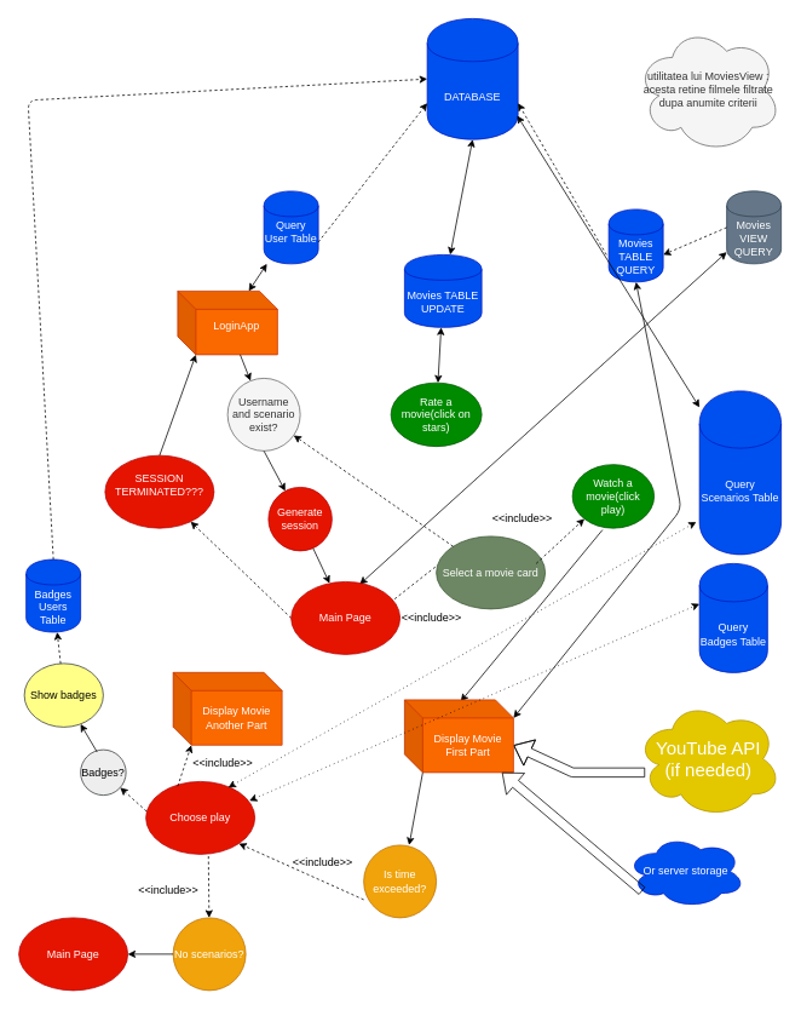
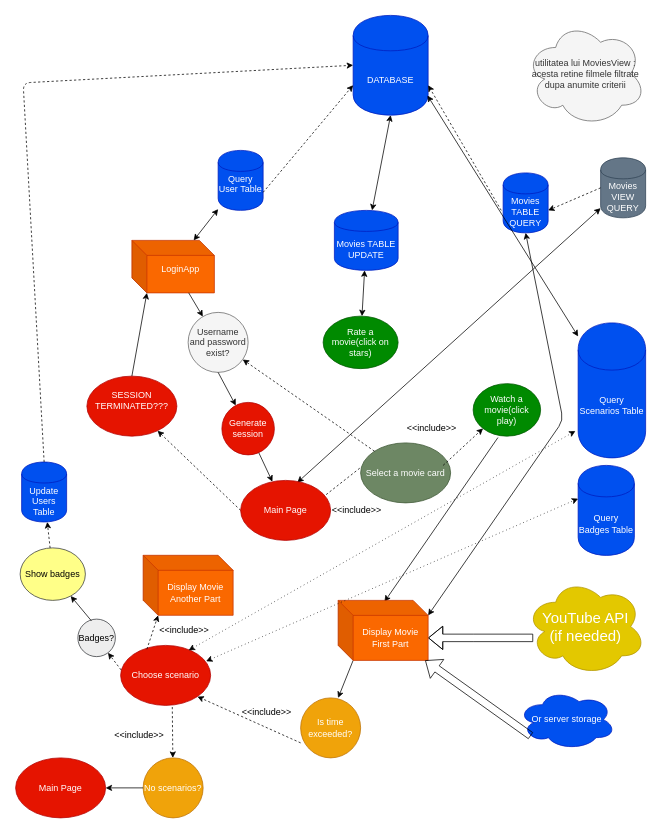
  <mxCell id="0" />
  <mxCell id="1" parent="0" />
- <mxCell id="2" value="LoginApp&lt;br&gt;&lt;br&gt;" style="shape=cube;whiteSpace=wrap;html=1;boundedLbl=1;backgroundOutline=1;darkOpacity=0.05;darkOpacity2=0.1;fillColor=#fa6800;strokeColor=#C73500;fontColor=#ffffff;" parent="1" vertex="1"><mxGeometry x="195" y="320" width="110" height="70" as="geometry" /></mxCell>
+ <mxCell id="2" value="LoginApp&lt;br&gt;&lt;br&gt;" style="shape=cube;whiteSpace=wrap;html=1;boundedLbl=1;backgroundOutline=1;darkOpacity=0.05;darkOpacity2=0.1;fillColor=#fa6800;strokeColor=#C73500;fontColor=#ffffff;" parent="1" vertex="1"><mxGeometry x="175" y="320" width="110" height="70" as="geometry" /></mxCell>
  <mxCell id="3" value="" style="endArrow=classic;startArrow=classic;html=1;" parent="1" source="2" target="4" edge="1"><mxGeometry width="50" height="50" relative="1" as="geometry"><mxPoint x="40" y="440" as="sourcePoint" /><mxPoint x="90" y="390" as="targetPoint" /></mxGeometry></mxCell>
- <mxCell id="4" value="Query User Table&lt;br&gt;&lt;br&gt;" style="shape=cylinder;whiteSpace=wrap;html=1;boundedLbl=1;backgroundOutline=1;fillColor=#0050ef;strokeColor=#001DBC;fontColor=#ffffff;" parent="1" vertex="1"><mxGeometry x="290" y="210" width="60" height="80" as="geometry" /></mxCell>
+ <mxCell id="4" value="Query User Table&lt;br&gt;&lt;br&gt;" style="shape=cylinder;whiteSpace=wrap;html=1;boundedLbl=1;backgroundOutline=1;fillColor=#0050ef;strokeColor=#001DBC;fontColor=#ffffff;" parent="1" vertex="1"><mxGeometry x="290" y="200" width="60" height="80" as="geometry" /></mxCell>
  <mxCell id="5" value="DATABASE" style="shape=cylinder;whiteSpace=wrap;html=1;boundedLbl=1;backgroundOutline=1;fillColor=#0050ef;strokeColor=#001DBC;fontColor=#ffffff;" parent="1" vertex="1"><mxGeometry x="470" y="20" width="100" height="133" as="geometry" /></mxCell>
  <mxCell id="6" value="" style="endArrow=classic;html=1;" parent="1" source="2" target="7" edge="1"><mxGeometry width="50" height="50" relative="1" as="geometry"><mxPoint x="40" y="440" as="sourcePoint" /><mxPoint x="90" y="390" as="targetPoint" /></mxGeometry></mxCell>
- <mxCell id="7" value="Username and scenario exist?" style="ellipse;whiteSpace=wrap;html=1;aspect=fixed;fillColor=#f5f5f5;strokeColor=#666666;fontColor=#333333;" parent="1" vertex="1"><mxGeometry x="250" y="416" width="80" height="80" as="geometry" /></mxCell>
+ <mxCell id="7" value="Username and password exist?" style="ellipse;whiteSpace=wrap;html=1;aspect=fixed;fillColor=#f5f5f5;strokeColor=#666666;fontColor=#333333;" parent="1" vertex="1"><mxGeometry x="250" y="416" width="80" height="80" as="geometry" /></mxCell>
  <mxCell id="8" value="" style="endArrow=classic;html=1;exitX=0;exitY=0.5;exitDx=0;exitDy=0;dashed=1;" parent="1" source="57" target="9" edge="1"><mxGeometry width="50" height="50" relative="1" as="geometry"><mxPoint x="310" y="680" as="sourcePoint" /><mxPoint x="90" y="620" as="targetPoint" /></mxGeometry></mxCell>
  <mxCell id="9" value="SESSION TERMINATED???&lt;br&gt;&lt;br&gt;" style="ellipse;whiteSpace=wrap;html=1;fillColor=#e51400;strokeColor=#B20000;fontColor=#ffffff;" parent="1" vertex="1"><mxGeometry x="115" y="501" width="120" height="80" as="geometry" /></mxCell>
  <mxCell id="10" value="" style="endArrow=classic;html=1;exitX=0.5;exitY=0;exitDx=0;exitDy=0;entryX=0;entryY=0;entryDx=20;entryDy=70;entryPerimeter=0;" parent="1" source="9" target="2" edge="1"><mxGeometry width="50" height="50" relative="1" as="geometry"><mxPoint x="125" y="430" as="sourcePoint" /><mxPoint x="175" y="369" as="targetPoint" /></mxGeometry></mxCell>
  <mxCell id="11" value="" style="endArrow=none;dashed=1;html=1;exitX=1.03;exitY=0.491;exitDx=0;exitDy=0;exitPerimeter=0;entryX=-0.008;entryY=0.42;entryDx=0;entryDy=0;entryPerimeter=0;" parent="1" target="12" edge="1"><mxGeometry width="50" height="50" relative="1" as="geometry"><mxPoint x="434" y="659" as="sourcePoint" /><mxPoint x="520" y="559" as="targetPoint" /></mxGeometry></mxCell>
  <mxCell id="12" value="Select a movie card" style="ellipse;whiteSpace=wrap;html=1;fillColor=#6d8764;strokeColor=#3A5431;fontColor=#ffffff;" parent="1" vertex="1"><mxGeometry x="480" y="590" width="120" height="80" as="geometry" /></mxCell>
  <mxCell id="13" value="" style="endArrow=classic;startArrow=classic;html=1;exitX=0.63;exitY=0.036;exitDx=0;exitDy=0;exitPerimeter=0;" parent="1" source="57" target="14" edge="1"><mxGeometry width="50" height="50" relative="1" as="geometry"><mxPoint x="410" y="620" as="sourcePoint" /><mxPoint x="80" y="680" as="targetPoint" /></mxGeometry></mxCell>
  <mxCell id="14" value="Movies VIEW&lt;br&gt;QUERY&lt;br&gt;" style="shape=cylinder;whiteSpace=wrap;html=1;boundedLbl=1;backgroundOutline=1;fillColor=#647687;strokeColor=#314354;fontColor=#ffffff;" parent="1" vertex="1"><mxGeometry x="800" y="209.955" width="60" height="80" as="geometry" /></mxCell>
  <mxCell id="15" value="Movies TABLE&lt;br&gt;QUERY&lt;br&gt;" style="shape=cylinder;whiteSpace=wrap;html=1;boundedLbl=1;backgroundOutline=1;fillColor=#0050ef;strokeColor=#001DBC;fontColor=#ffffff;" parent="1" vertex="1"><mxGeometry x="670" y="230" width="60" height="80" as="geometry" /></mxCell>
  <mxCell id="16" value="utilitatea lui MoviesView : acesta retine filmele filtrate dupa anumite criterii" style="ellipse;shape=cloud;whiteSpace=wrap;html=1;fillColor=#f5f5f5;strokeColor=#666666;fontColor=#333333;" parent="1" vertex="1"><mxGeometry x="700" y="27.818" width="160" height="140" as="geometry" /></mxCell>
  <mxCell id="17" value="" style="endArrow=classic;html=1;dashed=1;" parent="1" source="12" target="7" edge="1"><mxGeometry width="50" height="50" relative="1" as="geometry"><mxPoint x="590" y="576" as="sourcePoint" /><mxPoint x="560" y="480" as="targetPoint" /></mxGeometry></mxCell>
  <mxCell id="18" value="Rate a movie(click on stars)" style="ellipse;whiteSpace=wrap;html=1;fillColor=#008a00;strokeColor=#005700;fontColor=#ffffff;" parent="1" vertex="1"><mxGeometry x="430" y="421" width="100" height="70" as="geometry" /></mxCell>
  <mxCell id="19" value="Watch a movie(click play)" style="ellipse;whiteSpace=wrap;html=1;fillColor=#008a00;strokeColor=#005700;fontColor=#ffffff;" parent="1" vertex="1"><mxGeometry x="630" y="511" width="90" height="70" as="geometry" /></mxCell>
  <mxCell id="20" value="" style="endArrow=classic;html=1;dashed=1;exitX=0.917;exitY=0.375;exitDx=0;exitDy=0;exitPerimeter=0;entryX=0;entryY=1;entryDx=0;entryDy=0;" parent="1" source="12" target="19" edge="1"><mxGeometry width="50" height="50" relative="1" as="geometry"><mxPoint x="120" y="760" as="sourcePoint" /><mxPoint x="170" y="710" as="targetPoint" /></mxGeometry></mxCell>
  <mxCell id="21" value="" style="endArrow=classic;startArrow=classic;html=1;" parent="1" source="18" target="22" edge="1"><mxGeometry width="50" height="50" relative="1" as="geometry"><mxPoint x="120" y="730" as="sourcePoint" /><mxPoint x="170" y="680" as="targetPoint" /></mxGeometry></mxCell>
  <mxCell id="22" value="Movies TABLE UPDATE" style="shape=cylinder;whiteSpace=wrap;html=1;boundedLbl=1;backgroundOutline=1;fillColor=#0050ef;strokeColor=#001DBC;fontColor=#ffffff;" parent="1" vertex="1"><mxGeometry x="445" y="280" width="85" height="80" as="geometry" /></mxCell>
  <mxCell id="23" value="" style="endArrow=classic;startArrow=classic;html=1;entryX=0.5;entryY=1;entryDx=0;entryDy=0;" parent="1" source="22" target="5" edge="1"><mxGeometry width="50" height="50" relative="1" as="geometry"><mxPoint x="510" y="330" as="sourcePoint" /><mxPoint x="560" y="280" as="targetPoint" /></mxGeometry></mxCell>
  <mxCell id="24" value="" style="endArrow=classic;html=1;dashed=1;exitX=0;exitY=0.5;exitDx=0;exitDy=0;entryX=1;entryY=0.625;entryDx=0;entryDy=0;entryPerimeter=0;" parent="1" source="14" target="15" edge="1"><mxGeometry width="50" height="50" relative="1" as="geometry"><mxPoint x="120" y="730" as="sourcePoint" /><mxPoint x="170" y="680" as="targetPoint" /></mxGeometry></mxCell>
  <mxCell id="25" value="" style="endArrow=classic;html=1;exitX=0.5;exitY=1;exitDx=0;exitDy=0;" parent="1" source="7" target="26" edge="1"><mxGeometry width="50" height="50" relative="1" as="geometry"><mxPoint x="120" y="770" as="sourcePoint" /><mxPoint x="300" y="520" as="targetPoint" /></mxGeometry></mxCell>
  <mxCell id="26" value="Generate session" style="ellipse;whiteSpace=wrap;html=1;aspect=fixed;fillColor=#e51400;strokeColor=#B20000;fontColor=#ffffff;" parent="1" vertex="1"><mxGeometry x="295" y="536" width="70" height="70" as="geometry" /></mxCell>
  <mxCell id="27" value="" style="endArrow=classic;html=1;exitX=0.704;exitY=0.961;exitDx=0;exitDy=0;exitPerimeter=0;" parent="1" source="26" target="57" edge="1"><mxGeometry width="50" height="50" relative="1" as="geometry"><mxPoint x="250" y="610" as="sourcePoint" /><mxPoint x="350" y="617" as="targetPoint" /></mxGeometry></mxCell>
  <mxCell id="28" value="&amp;lt;&amp;lt;include&amp;gt;&amp;gt;" style="text;html=1;resizable=0;points=[];autosize=1;align=left;verticalAlign=top;spacingTop=-4;" parent="1" vertex="1"><mxGeometry x="540" y="561" width="80" height="20" as="geometry" /></mxCell>
  <mxCell id="29" value="&amp;lt;&amp;lt;include&amp;gt;&amp;gt;" style="text;html=1;resizable=0;points=[];autosize=1;align=left;verticalAlign=top;spacingTop=-4;" parent="1" vertex="1"><mxGeometry x="440" y="670" width="80" height="20" as="geometry" /></mxCell>
  <mxCell id="30" value="" style="endArrow=classic;html=1;exitX=0.368;exitY=1.027;exitDx=0;exitDy=0;exitPerimeter=0;entryX=0.515;entryY=0.023;entryDx=0;entryDy=0;entryPerimeter=0;" parent="1" source="19" target="39" edge="1"><mxGeometry width="50" height="50" relative="1" as="geometry"><mxPoint x="670" y="590" as="sourcePoint" /><mxPoint x="540.867" y="802.497" as="targetPoint" /></mxGeometry></mxCell>
  <mxCell id="31" value="" style="shape=flexArrow;endArrow=classic;html=1;entryX=0;entryY=0;entryDx=120;entryDy=50;entryPerimeter=0;" parent="1" target="39" edge="1"><mxGeometry width="50" height="50" relative="1" as="geometry"><mxPoint x="710" y="850" as="sourcePoint" /><mxPoint x="580" y="850" as="targetPoint" /><Array as="points"><mxPoint x="630" y="850" /></Array></mxGeometry></mxCell>
  <mxCell id="32" value="&lt;font style=&quot;font-size: 20px&quot;&gt;YouTube API&lt;br&gt;(if needed)&lt;br&gt;&lt;/font&gt;" style="ellipse;shape=cloud;whiteSpace=wrap;html=1;fillColor=#e3c800;strokeColor=#B09500;fontColor=#ffffff;" parent="1" vertex="1"><mxGeometry x="700" y="770" width="160" height="130" as="geometry" /></mxCell>
  <mxCell id="33" value="" style="endArrow=classic;startArrow=classic;html=1;exitX=0;exitY=0;exitDx=120;exitDy=20;exitPerimeter=0;entryX=0.5;entryY=1;entryDx=0;entryDy=0;" parent="1" source="39" target="15" edge="1"><mxGeometry width="50" height="50" relative="1" as="geometry"><mxPoint x="569" y="813" as="sourcePoint" /><mxPoint x="820" y="560" as="targetPoint" /><Array as="points"><mxPoint x="750" y="560" /></Array></mxGeometry></mxCell>
  <mxCell id="34" value="" style="endArrow=classic;html=1;exitX=0;exitY=0;exitDx=20;exitDy=80;exitPerimeter=0;" parent="1" source="39" edge="1"><mxGeometry width="50" height="50" relative="1" as="geometry"><mxPoint x="478" y="868" as="sourcePoint" /><mxPoint x="450" y="930" as="targetPoint" /></mxGeometry></mxCell>
  <mxCell id="35" value="Is time exceeded?" style="ellipse;whiteSpace=wrap;html=1;aspect=fixed;fillColor=#f0a30a;strokeColor=#BD7000;fontColor=#ffffff;" parent="1" vertex="1"><mxGeometry x="400" y="930" width="80" height="80" as="geometry" /></mxCell>
  <mxCell id="36" value="" style="endArrow=classic;html=1;exitX=0;exitY=0.75;exitDx=0;exitDy=0;exitPerimeter=0;entryX=1;entryY=1;entryDx=0;entryDy=0;dashed=1;" parent="1" source="35" target="37" edge="1"><mxGeometry width="50" height="50" relative="1" as="geometry"><mxPoint x="40" y="1130" as="sourcePoint" /><mxPoint x="269" y="942" as="targetPoint" /></mxGeometry></mxCell>
- <mxCell id="37" value="Choose play" style="ellipse;whiteSpace=wrap;html=1;fillColor=#e51400;strokeColor=#B20000;fontColor=#ffffff;" parent="1" vertex="1"><mxGeometry x="160" y="860" width="120" height="80" as="geometry" /></mxCell>
+ <mxCell id="37" value="Choose scenario" style="ellipse;whiteSpace=wrap;html=1;fillColor=#e51400;strokeColor=#B20000;fontColor=#ffffff;" parent="1" vertex="1"><mxGeometry x="160" y="860" width="120" height="80" as="geometry" /></mxCell>
  <mxCell id="38" value="Display Movie Another Part" style="shape=cube;whiteSpace=wrap;html=1;boundedLbl=1;backgroundOutline=1;darkOpacity=0.05;darkOpacity2=0.1;fillColor=#fa6800;strokeColor=#C73500;fontColor=#ffffff;" parent="1" vertex="1"><mxGeometry x="190" y="739.909" width="120" height="80" as="geometry" /></mxCell>
- <mxCell id="39" value="Display Movie First Part" style="shape=cube;whiteSpace=wrap;html=1;boundedLbl=1;backgroundOutline=1;darkOpacity=0.05;darkOpacity2=0.1;fillColor=#fa6800;strokeColor=#C73500;fontColor=#ffffff;" parent="1" vertex="1"><mxGeometry x="445" y="770" width="120" height="80" as="geometry" /></mxCell>
+ <mxCell id="39" value="Display Movie First Part" style="shape=cube;whiteSpace=wrap;html=1;boundedLbl=1;backgroundOutline=1;darkOpacity=0.05;darkOpacity2=0.1;fillColor=#fa6800;strokeColor=#C73500;fontColor=#ffffff;" parent="1" vertex="1"><mxGeometry x="450" y="800" width="120" height="80" as="geometry" /></mxCell>
  <mxCell id="40" value="" style="endArrow=classic;startArrow=classic;html=1;exitX=0.756;exitY=0.082;exitDx=0;exitDy=0;exitPerimeter=0;entryX=-0.04;entryY=0.801;entryDx=0;entryDy=0;entryPerimeter=0;dashed=1;dashPattern=1 4;" parent="1" source="37" target="41" edge="1"><mxGeometry width="50" height="50" relative="1" as="geometry"><mxPoint x="375" y="770" as="sourcePoint" /><mxPoint x="800" y="595.636" as="targetPoint" /></mxGeometry></mxCell>
  <mxCell id="41" value="Query Scenarios Table" style="shape=cylinder;whiteSpace=wrap;html=1;boundedLbl=1;backgroundOutline=1;fillColor=#0050ef;strokeColor=#001DBC;fontColor=#ffffff;" parent="1" vertex="1"><mxGeometry x="770" y="430" width="90" height="180" as="geometry" /></mxCell>
  <mxCell id="42" value="" style="endArrow=classic;startArrow=classic;html=1;entryX=0.991;entryY=0.803;entryDx=0;entryDy=0;entryPerimeter=0;" parent="1" source="41" target="5" edge="1"><mxGeometry width="50" height="50" relative="1" as="geometry"><mxPoint x="765" y="445.818" as="sourcePoint" /><mxPoint x="815" y="395.818" as="targetPoint" /></mxGeometry></mxCell>
  <mxCell id="43" value="" style="endArrow=classic;html=1;exitX=0.574;exitY=1.027;exitDx=0;exitDy=0;exitPerimeter=0;dashed=1;" parent="1" source="37" target="45" edge="1"><mxGeometry width="50" height="50" relative="1" as="geometry"><mxPoint x="280" y="1100" as="sourcePoint" /><mxPoint x="290" y="1070" as="targetPoint" /></mxGeometry></mxCell>
  <mxCell id="44" value="&amp;lt;&amp;lt;include&amp;gt;&amp;gt;" style="text;html=1;resizable=0;points=[];autosize=1;align=left;verticalAlign=top;spacingTop=-4;" parent="1" vertex="1"><mxGeometry x="320" y="939" width="80" height="20" as="geometry" /></mxCell>
  <mxCell id="45" value="No scenarios?" style="ellipse;whiteSpace=wrap;html=1;aspect=fixed;fillColor=#f0a30a;strokeColor=#BD7000;fontColor=#ffffff;" parent="1" vertex="1"><mxGeometry x="190" y="1010" width="80" height="80" as="geometry" /></mxCell>
  <mxCell id="46" value="&amp;lt;&amp;lt;include&amp;gt;&amp;gt;" style="text;html=1;resizable=0;points=[];autosize=1;align=left;verticalAlign=top;spacingTop=-4;" parent="1" vertex="1"><mxGeometry x="150" y="970" width="80" height="20" as="geometry" /></mxCell>
  <mxCell id="47" value="" style="endArrow=classic;html=1;entryX=0;entryY=0;entryDx=20;entryDy=80;entryPerimeter=0;dashed=1;" parent="1" target="38" edge="1"><mxGeometry width="50" height="50" relative="1" as="geometry"><mxPoint x="195" y="865.136" as="sourcePoint" /><mxPoint x="150" y="820" as="targetPoint" /></mxGeometry></mxCell>
  <mxCell id="48" value="" style="endArrow=classic;html=1;exitX=0;exitY=0.5;exitDx=0;exitDy=0;" parent="1" source="45" target="49" edge="1"><mxGeometry width="50" height="50" relative="1" as="geometry"><mxPoint x="80" y="1090" as="sourcePoint" /><mxPoint x="130" y="1050" as="targetPoint" /></mxGeometry></mxCell>
  <mxCell id="49" value="Main Page" style="ellipse;whiteSpace=wrap;html=1;fillColor=#e51400;strokeColor=#B20000;fontColor=#ffffff;" parent="1" vertex="1"><mxGeometry y="1010" width="120" height="80" as="geometry" x="20" /></mxCell>
  <mxCell id="50" value="Query Badges Table" style="shape=cylinder;whiteSpace=wrap;html=1;boundedLbl=1;backgroundOutline=1;fillColor=#0050ef;strokeColor=#001DBC;fontColor=#ffffff;" parent="1" vertex="1"><mxGeometry x="770" y="620" width="75" height="120" as="geometry" /></mxCell>
  <mxCell id="51" value="" style="endArrow=classic;startArrow=classic;html=1;exitX=0.95;exitY=0.264;exitDx=0;exitDy=0;exitPerimeter=0;entryX=0;entryY=0.37;entryDx=0;entryDy=0;entryPerimeter=0;dashed=1;dashPattern=1 4;" parent="1" source="37" target="50" edge="1"><mxGeometry width="50" height="50" relative="1" as="geometry"><mxPoint x="295" y="890" as="sourcePoint" /><mxPoint x="345" y="840" as="targetPoint" /></mxGeometry></mxCell>
  <mxCell id="52" value="&amp;lt;&amp;lt;include&amp;gt;&amp;gt;" style="text;html=1;resizable=0;points=[];autosize=1;align=left;verticalAlign=top;spacingTop=-4;" parent="1" vertex="1"><mxGeometry x="210" y="830" width="80" height="20" as="geometry" /></mxCell>
  <mxCell id="53" value="" style="endArrow=classic;html=1;dashed=1;exitX=0.005;exitY=0.409;exitDx=0;exitDy=0;exitPerimeter=0;" parent="1" source="37" target="54" edge="1"><mxGeometry width="50" height="50" relative="1" as="geometry"><mxPoint x="110" y="885" as="sourcePoint" /><mxPoint x="130" y="870" as="targetPoint" /></mxGeometry></mxCell>
- <mxCell id="54" value="Badges?" style="ellipse;whiteSpace=wrap;html=1;aspect=fixed;fillColor=#eeeeee;strokeColor=#36393d;" parent="1" vertex="1"><mxGeometry x="88" y="825" width="50" height="50" as="geometry" /></mxCell>
+ <mxCell id="54" value="Badges?" style="ellipse;whiteSpace=wrap;html=1;aspect=fixed;fillColor=#eeeeee;strokeColor=#36393d;" parent="1" vertex="1"><mxGeometry x="103" y="825" width="50" height="50" as="geometry" /></mxCell>
  <mxCell id="55" value="" style="endArrow=classic;html=1;exitX=0.36;exitY=0.045;exitDx=0;exitDy=0;exitPerimeter=0;" parent="1" source="54" target="56" edge="1"><mxGeometry width="50" height="50" relative="1" as="geometry"><mxPoint x="88" y="790" as="sourcePoint" /><mxPoint x="80" y="790" as="targetPoint" /></mxGeometry></mxCell>
  <mxCell id="56" value="Show badges" style="ellipse;whiteSpace=wrap;html=1;fillColor=#ffff88;strokeColor=#36393d;" parent="1" vertex="1"><mxGeometry x="26" y="730" width="87" height="70" as="geometry" /></mxCell>
  <mxCell id="57" value="Main Page" style="ellipse;whiteSpace=wrap;html=1;fillColor=#e51400;strokeColor=#B20000;fontColor=#ffffff;" parent="1" vertex="1"><mxGeometry x="320" y="640" width="120" height="80" as="geometry" /></mxCell>
  <mxCell id="58" value="" style="endArrow=classic;html=1;dashed=1;exitX=1;exitY=0.7;exitDx=0;exitDy=0;entryX=0;entryY=0.7;entryDx=0;entryDy=0;" parent="1" source="4" target="5" edge="1"><mxGeometry width="50" height="50" relative="1" as="geometry"><mxPoint x="360" y="147.773" as="sourcePoint" /><mxPoint x="410" y="97.773" as="targetPoint" /></mxGeometry></mxCell>
  <mxCell id="59" value="" style="endArrow=classic;html=1;dashed=1;exitX=-0.042;exitY=0.625;exitDx=0;exitDy=0;exitPerimeter=0;entryX=1;entryY=0.7;entryDx=0;entryDy=0;" parent="1" source="15" target="5" edge="1"><mxGeometry width="50" height="50" relative="1" as="geometry"><mxPoint x="555" y="123" as="sourcePoint" /><mxPoint x="605" y="72.818" as="targetPoint" /></mxGeometry></mxCell>
  <mxCell id="60" value="" style="endArrow=classic;html=1;dashed=1;" parent="1" source="56" target="61" edge="1"><mxGeometry width="50" height="50" relative="1" as="geometry"><mxPoint x="30" y="1160" as="sourcePoint" /><mxPoint x="80" y="1110" as="targetPoint" /></mxGeometry></mxCell>
- <mxCell id="61" value="Badges Users Table" style="shape=cylinder;whiteSpace=wrap;html=1;boundedLbl=1;backgroundOutline=1;fillColor=#0050ef;strokeColor=#001DBC;fontColor=#ffffff;" parent="1" vertex="1"><mxGeometry x="28" y="615.5" width="60" height="80" as="geometry" /></mxCell>
+ <mxCell id="61" value="Update Users Table" style="shape=cylinder;whiteSpace=wrap;html=1;boundedLbl=1;backgroundOutline=1;fillColor=#0050ef;strokeColor=#001DBC;fontColor=#ffffff;" parent="1" vertex="1"><mxGeometry x="28" y="615.5" width="60" height="80" as="geometry" /></mxCell>
  <mxCell id="62" value="" style="endArrow=classic;html=1;dashed=1;exitX=0.5;exitY=0;exitDx=0;exitDy=0;entryX=0;entryY=0.5;entryDx=0;entryDy=0;" parent="1" source="61" target="5" edge="1"><mxGeometry width="50" height="50" relative="1" as="geometry"><mxPoint x="30" y="1160" as="sourcePoint" /><mxPoint x="58" y="10.364" as="targetPoint" /><Array as="points"><mxPoint x="30" y="110" /></Array></mxGeometry></mxCell>
  <mxCell id="63" value="Or server storage" style="ellipse;shape=cloud;whiteSpace=wrap;html=1;fillColor=#0050ef;strokeColor=#001DBC;fontColor=#ffffff;" parent="1" vertex="1"><mxGeometry x="690" y="919" width="130" height="80" as="geometry" /></mxCell>
  <mxCell id="64" value="" style="shape=flexArrow;endArrow=classic;html=1;exitX=0.13;exitY=0.77;exitDx=0;exitDy=0;exitPerimeter=0;" parent="1" source="63" target="39" edge="1"><mxGeometry width="50" height="50" relative="1" as="geometry"><mxPoint x="640" y="964" as="sourcePoint" /><mxPoint x="690" y="914" as="targetPoint" /><Array as="points" /></mxGeometry></mxCell>
